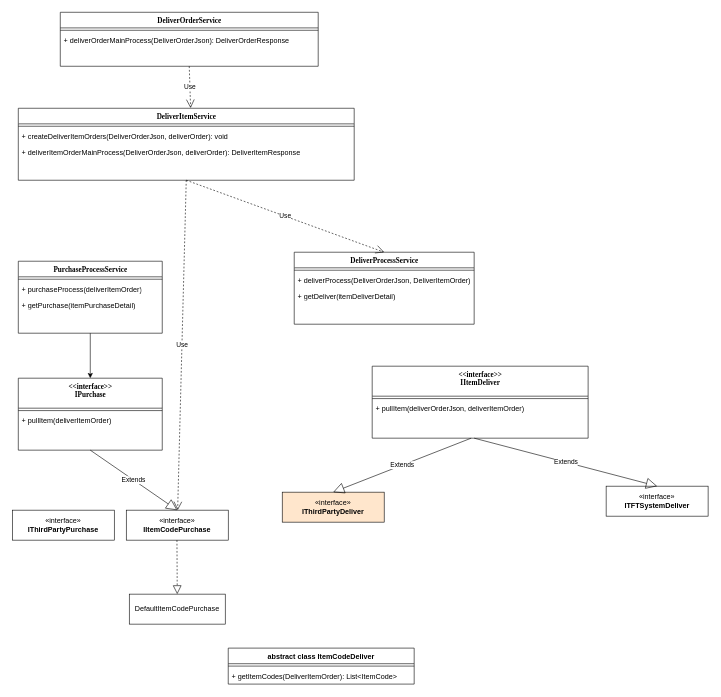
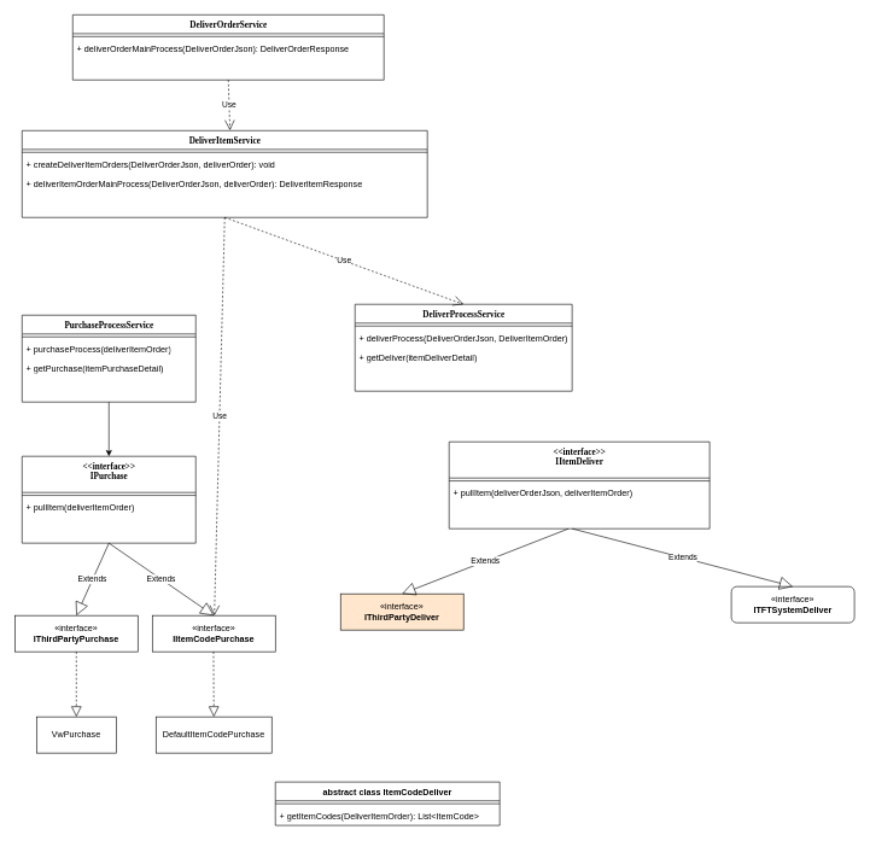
  <mxCell id="0" />
  <mxCell id="1" parent="0" />
  <mxCell id="2" value="DeliverOrderService&lt;br&gt;" style="swimlane;html=1;fontStyle=1;align=center;verticalAlign=top;childLayout=stackLayout;horizontal=1;startSize=26;horizontalStack=0;resizeParent=1;resizeLast=0;collapsible=1;marginBottom=0;swimlaneFillColor=#ffffff;rounded=0;shadow=0;comic=0;labelBackgroundColor=none;strokeWidth=1;fillColor=none;fontFamily=Verdana;fontSize=12" parent="1" vertex="1"><mxGeometry x="100" y="20" width="430" height="90" as="geometry" /></mxCell>
  <mxCell id="3" value="" style="line;html=1;strokeWidth=1;fillColor=none;align=left;verticalAlign=middle;spacingTop=-1;spacingLeft=3;spacingRight=3;rotatable=0;labelPosition=right;points=[];portConstraint=eastwest;" parent="2" vertex="1"><mxGeometry y="26" width="430" height="8" as="geometry" /></mxCell>
  <mxCell id="4" value="+ deliverOrderMainProcess(DeliverOrderJson): DeliverOrderResponse" style="text;html=1;strokeColor=none;fillColor=none;align=left;verticalAlign=top;spacingLeft=4;spacingRight=4;whiteSpace=wrap;overflow=hidden;rotatable=0;points=[[0,0.5],[1,0.5]];portConstraint=eastwest;" parent="2" vertex="1"><mxGeometry y="34" width="430" height="26" as="geometry" /></mxCell>
  <mxCell id="5" value="DeliverItemService" style="swimlane;html=1;fontStyle=1;align=center;verticalAlign=top;childLayout=stackLayout;horizontal=1;startSize=26;horizontalStack=0;resizeParent=1;resizeLast=0;collapsible=1;marginBottom=0;swimlaneFillColor=#ffffff;rounded=0;shadow=0;comic=0;labelBackgroundColor=none;strokeWidth=1;fillColor=none;fontFamily=Verdana;fontSize=12" parent="1" vertex="1"><mxGeometry x="30" y="180" width="560" height="120" as="geometry" /></mxCell>
  <mxCell id="6" value="" style="line;html=1;strokeWidth=1;fillColor=none;align=left;verticalAlign=middle;spacingTop=-1;spacingLeft=3;spacingRight=3;rotatable=0;labelPosition=right;points=[];portConstraint=eastwest;" parent="5" vertex="1"><mxGeometry y="26" width="560" height="8" as="geometry" /></mxCell>
  <mxCell id="7" value="+ createDeliverItemOrders(DeliverOrderJson, deliverOrder): void" style="text;html=1;strokeColor=none;fillColor=none;align=left;verticalAlign=top;spacingLeft=4;spacingRight=4;whiteSpace=wrap;overflow=hidden;rotatable=0;points=[[0,0.5],[1,0.5]];portConstraint=eastwest;" parent="5" vertex="1"><mxGeometry y="34" width="560" height="26" as="geometry" /></mxCell>
  <mxCell id="8" value="+ deliverItemOrderMainProcess(DeliverOrderJson, deliverOrder): DeliverItemResponse" style="text;html=1;strokeColor=none;fillColor=none;align=left;verticalAlign=top;spacingLeft=4;spacingRight=4;whiteSpace=wrap;overflow=hidden;rotatable=0;points=[[0,0.5],[1,0.5]];portConstraint=eastwest;" parent="5" vertex="1"><mxGeometry y="60" width="560" height="26" as="geometry" /></mxCell>
  <mxCell id="9" value="Use" style="endArrow=open;endSize=12;dashed=1;html=1;rounded=0;entryX=0.513;entryY=-0.004;entryDx=0;entryDy=0;entryPerimeter=0;exitX=0.5;exitY=1;exitDx=0;exitDy=0;" parent="1" source="2" target="5" edge="1"><mxGeometry width="160" relative="1" as="geometry"><mxPoint x="650" y="450" as="sourcePoint" /><mxPoint x="760" y="490" as="targetPoint" /></mxGeometry></mxCell>
  <mxCell id="10" value="DeliverProcessService" style="swimlane;html=1;fontStyle=1;align=center;verticalAlign=top;childLayout=stackLayout;horizontal=1;startSize=26;horizontalStack=0;resizeParent=1;resizeLast=0;collapsible=1;marginBottom=0;swimlaneFillColor=#ffffff;rounded=0;shadow=0;comic=0;labelBackgroundColor=none;strokeWidth=1;fillColor=none;fontFamily=Verdana;fontSize=12" parent="1" vertex="1"><mxGeometry x="490" y="420" width="300" height="120" as="geometry" /></mxCell>
  <mxCell id="11" value="" style="line;html=1;strokeWidth=1;fillColor=none;align=left;verticalAlign=middle;spacingTop=-1;spacingLeft=3;spacingRight=3;rotatable=0;labelPosition=right;points=[];portConstraint=eastwest;" parent="10" vertex="1"><mxGeometry y="26" width="300" height="8" as="geometry" /></mxCell>
  <mxCell id="12" value="+ deliverProcess(DeliverOrderJson, DeliverItemOrder)" style="text;html=1;strokeColor=none;fillColor=none;align=left;verticalAlign=top;spacingLeft=4;spacingRight=4;whiteSpace=wrap;overflow=hidden;rotatable=0;points=[[0,0.5],[1,0.5]];portConstraint=eastwest;" parent="10" vertex="1"><mxGeometry y="34" width="300" height="26" as="geometry" /></mxCell>
  <mxCell id="13" value="+ getDeliver(itemDeliverDetail)" style="text;html=1;strokeColor=none;fillColor=none;align=left;verticalAlign=top;spacingLeft=4;spacingRight=4;whiteSpace=wrap;overflow=hidden;rotatable=0;points=[[0,0.5],[1,0.5]];portConstraint=eastwest;" parent="10" vertex="1"><mxGeometry y="60" width="300" height="26" as="geometry" /></mxCell>
  <mxCell id="14" value="PurchaseProcessService" style="swimlane;html=1;fontStyle=1;align=center;verticalAlign=top;childLayout=stackLayout;horizontal=1;startSize=26;horizontalStack=0;resizeParent=1;resizeLast=0;collapsible=1;marginBottom=0;swimlaneFillColor=#ffffff;rounded=0;shadow=0;comic=0;labelBackgroundColor=none;strokeWidth=1;fillColor=none;fontFamily=Verdana;fontSize=12" parent="1" vertex="1"><mxGeometry x="30" y="435" width="240" height="120" as="geometry" /></mxCell>
  <mxCell id="15" value="" style="line;html=1;strokeWidth=1;fillColor=none;align=left;verticalAlign=middle;spacingTop=-1;spacingLeft=3;spacingRight=3;rotatable=0;labelPosition=right;points=[];portConstraint=eastwest;" parent="14" vertex="1"><mxGeometry y="26" width="240" height="8" as="geometry" /></mxCell>
  <mxCell id="16" value="+ purchaseProcess(deliverItemOrder)" style="text;html=1;strokeColor=none;fillColor=none;align=left;verticalAlign=top;spacingLeft=4;spacingRight=4;whiteSpace=wrap;overflow=hidden;rotatable=0;points=[[0,0.5],[1,0.5]];portConstraint=eastwest;" parent="14" vertex="1"><mxGeometry y="34" width="240" height="26" as="geometry" /></mxCell>
  <mxCell id="17" value="+ getPurchase(itemPurchaseDetail)" style="text;html=1;strokeColor=none;fillColor=none;align=left;verticalAlign=top;spacingLeft=4;spacingRight=4;whiteSpace=wrap;overflow=hidden;rotatable=0;points=[[0,0.5],[1,0.5]];portConstraint=eastwest;" parent="14" vertex="1"><mxGeometry y="60" width="240" height="26" as="geometry" /></mxCell>
  <mxCell id="18" value="Use" style="endArrow=open;endSize=12;dashed=1;html=1;rounded=0;exitX=0.5;exitY=1;exitDx=0;exitDy=0;entryX=0.5;entryY=0;entryDx=0;entryDy=0;" parent="1" source="5" target="10" edge="1"><mxGeometry width="160" relative="1" as="geometry"><mxPoint x="660" y="370" as="sourcePoint" /><mxPoint x="820" y="370" as="targetPoint" /></mxGeometry></mxCell>
  <mxCell id="19" value="Use" style="endArrow=open;endSize=12;dashed=1;html=1;rounded=0;exitX=0.5;exitY=1;exitDx=0;exitDy=0;" parent="1" source="5" target="29" edge="1"><mxGeometry width="160" relative="1" as="geometry"><mxPoint x="270" y="360" as="sourcePoint" /><mxPoint x="430" y="360" as="targetPoint" /></mxGeometry></mxCell>
  <mxCell id="20" value="&amp;lt;&amp;lt;interface&amp;gt;&amp;gt;&lt;br&gt;IPurchase" style="swimlane;html=1;fontStyle=1;align=center;verticalAlign=top;childLayout=stackLayout;horizontal=1;startSize=50;horizontalStack=0;resizeParent=1;resizeLast=0;collapsible=1;marginBottom=0;swimlaneFillColor=#ffffff;rounded=0;shadow=0;comic=0;labelBackgroundColor=none;strokeWidth=1;fillColor=none;fontFamily=Verdana;fontSize=12" vertex="1" parent="1"><mxGeometry x="30" y="630" width="240" height="120" as="geometry" /></mxCell>
  <mxCell id="21" value="" style="line;html=1;strokeWidth=1;fillColor=none;align=left;verticalAlign=middle;spacingTop=-1;spacingLeft=3;spacingRight=3;rotatable=0;labelPosition=right;points=[];portConstraint=eastwest;" vertex="1" parent="20"><mxGeometry y="50" width="240" height="8" as="geometry" /></mxCell>
  <mxCell id="22" value="+ pullItem(deliverItemOrder)" style="text;html=1;strokeColor=none;fillColor=none;align=left;verticalAlign=top;spacingLeft=4;spacingRight=4;whiteSpace=wrap;overflow=hidden;rotatable=0;points=[[0,0.5],[1,0.5]];portConstraint=eastwest;" vertex="1" parent="20"><mxGeometry y="58" width="240" height="26" as="geometry" /></mxCell>
  <mxCell id="23" value="&amp;lt;&amp;lt;interface&amp;gt;&amp;gt;&lt;br&gt;IItemDeliver" style="swimlane;html=1;fontStyle=1;align=center;verticalAlign=top;childLayout=stackLayout;horizontal=1;startSize=50;horizontalStack=0;resizeParent=1;resizeLast=0;collapsible=1;marginBottom=0;swimlaneFillColor=#ffffff;rounded=0;shadow=0;comic=0;labelBackgroundColor=none;strokeWidth=1;fillColor=none;fontFamily=Verdana;fontSize=12" vertex="1" parent="1"><mxGeometry x="620" y="610" width="360" height="120" as="geometry" /></mxCell>
  <mxCell id="24" value="" style="line;html=1;strokeWidth=1;fillColor=none;align=left;verticalAlign=middle;spacingTop=-1;spacingLeft=3;spacingRight=3;rotatable=0;labelPosition=right;points=[];portConstraint=eastwest;" vertex="1" parent="23"><mxGeometry y="50" width="360" height="8" as="geometry" /></mxCell>
  <mxCell id="25" value="+ pullItem(deliverOrderJson, deliverItemOrder)" style="text;html=1;strokeColor=none;fillColor=none;align=left;verticalAlign=top;spacingLeft=4;spacingRight=4;whiteSpace=wrap;overflow=hidden;rotatable=0;points=[[0,0.5],[1,0.5]];portConstraint=eastwest;" vertex="1" parent="23"><mxGeometry y="58" width="360" height="26" as="geometry" /></mxCell>
  <mxCell id="26" value="" style="endArrow=classic;html=1;rounded=0;exitX=0.5;exitY=1;exitDx=0;exitDy=0;entryX=0.5;entryY=0;entryDx=0;entryDy=0;" edge="1" parent="1" source="14" target="20"><mxGeometry width="50" height="50" relative="1" as="geometry"><mxPoint x="260" y="590" as="sourcePoint" /><mxPoint x="310" y="540" as="targetPoint" /></mxGeometry></mxCell>
  <mxCell id="27" value="«interface»&lt;br&gt;&lt;b&gt;IThirdPartyPurchase&lt;/b&gt;" style="html=1;whiteSpace=wrap;" vertex="1" parent="1"><mxGeometry y="850" width="170" height="50" as="geometry" x="20" /></mxCell>
+ <mxCell id="28" value="Extends" style="endArrow=block;endSize=16;endFill=0;html=1;rounded=0;exitX=0.5;exitY=1;exitDx=0;exitDy=0;entryX=0.5;entryY=0;entryDx=0;entryDy=0;" edge="1" parent="1" source="20" target="27"><mxGeometry width="160" relative="1" as="geometry"><mxPoint x="170" y="770" as="sourcePoint" /><mxPoint x="330" y="770" as="targetPoint" /></mxGeometry></mxCell>
  <mxCell id="29" value="«interface»&lt;br&gt;&lt;b&gt;IItemCodePurchase&lt;/b&gt;" style="html=1;whiteSpace=wrap;" vertex="1" parent="1"><mxGeometry x="210" y="850" width="170" height="50" as="geometry" /></mxCell>
  <mxCell id="30" value="Extends" style="endArrow=block;endSize=16;endFill=0;html=1;rounded=0;entryX=0.5;entryY=0;entryDx=0;entryDy=0;" edge="1" parent="1" target="29"><mxGeometry width="160" relative="1" as="geometry"><mxPoint x="150" y="750" as="sourcePoint" /><mxPoint x="125" y="850" as="targetPoint" /></mxGeometry></mxCell>
+ <mxCell id="31" value="VwPurchase" style="html=1;whiteSpace=wrap;" vertex="1" parent="1"><mxGeometry x="50" y="990" width="110" height="50" as="geometry" /></mxCell>
+ <mxCell id="32" value="" style="endArrow=block;dashed=1;endFill=0;endSize=12;html=1;rounded=0;exitX=0.5;exitY=1;exitDx=0;exitDy=0;entryX=0.5;entryY=0;entryDx=0;entryDy=0;" edge="1" parent="1" source="27" target="31"><mxGeometry width="160" relative="1" as="geometry"><mxPoint x="110" y="930" as="sourcePoint" /><mxPoint x="270" y="930" as="targetPoint" /></mxGeometry></mxCell>
  <mxCell id="33" value="DefaultItemCodePurchase" style="html=1;whiteSpace=wrap;" vertex="1" parent="1"><mxGeometry x="215" y="990" width="160" height="50" as="geometry" /></mxCell>
  <mxCell id="34" value="" style="endArrow=block;dashed=1;endFill=0;endSize=12;html=1;rounded=0;exitX=0.5;exitY=1;exitDx=0;exitDy=0;entryX=0.5;entryY=0;entryDx=0;entryDy=0;" edge="1" parent="1" target="33"><mxGeometry width="160" relative="1" as="geometry"><mxPoint x="294.5" y="900" as="sourcePoint" /><mxPoint x="294.5" y="990" as="targetPoint" /></mxGeometry></mxCell>
  <mxCell id="35" value="«interface»&lt;br&gt;&lt;b&gt;IThirdPartyDeliver&lt;br&gt;&lt;/b&gt;" style="html=1;whiteSpace=wrap;fillColor=#ffe6cc;" vertex="1" parent="1"><mxGeometry x="470" y="820" width="170" height="50" as="geometry" /></mxCell>
- <mxCell id="36" value="«interface»&lt;br&gt;&lt;b&gt;ITFTSystemDeliver&lt;/b&gt;" style="html=1;whiteSpace=wrap;" vertex="1" parent="1"><mxGeometry x="1010" y="810" width="170" height="50" as="geometry" /></mxCell>
+ <mxCell id="36" value="«interface»&lt;br&gt;&lt;b&gt;ITFTSystemDeliver&lt;/b&gt;" style="html=1;whiteSpace=wrap;rounded=1;" vertex="1" parent="1"><mxGeometry x="1010" y="810" width="170" height="50" as="geometry" /></mxCell>
  <mxCell id="37" value="Extends" style="endArrow=block;endSize=16;endFill=0;html=1;rounded=0;exitX=0.5;exitY=1;exitDx=0;exitDy=0;entryX=0.5;entryY=0;entryDx=0;entryDy=0;" edge="1" parent="1" target="35"><mxGeometry width="160" relative="1" as="geometry"><mxPoint x="785" y="730" as="sourcePoint" /><mxPoint x="740" y="830" as="targetPoint" /></mxGeometry></mxCell>
  <mxCell id="38" value="Extends" style="endArrow=block;endSize=16;endFill=0;html=1;rounded=0;entryX=0.5;entryY=0;entryDx=0;entryDy=0;" edge="1" parent="1" target="36"><mxGeometry width="160" relative="1" as="geometry"><mxPoint x="790" y="730" as="sourcePoint" /><mxPoint x="795" y="830" as="targetPoint" /></mxGeometry></mxCell>
  <mxCell id="39" value="abstract class ItemCodeDeliver" style="swimlane;fontStyle=1;align=center;verticalAlign=top;childLayout=stackLayout;horizontal=1;startSize=26;horizontalStack=0;resizeParent=1;resizeParentMax=0;resizeLast=0;collapsible=1;marginBottom=0;whiteSpace=wrap;html=1;" vertex="1" parent="1"><mxGeometry x="380" y="1080" width="310" height="60" as="geometry" /></mxCell>
  <mxCell id="40" value="" style="line;strokeWidth=1;fillColor=none;align=left;verticalAlign=middle;spacingTop=-1;spacingLeft=3;spacingRight=3;rotatable=0;labelPosition=right;points=[];portConstraint=eastwest;strokeColor=inherit;" vertex="1" parent="39"><mxGeometry y="26" width="310" height="8" as="geometry" /></mxCell>
  <mxCell id="41" value="+ getItemCodes(DeliverItemOrder): List&amp;lt;ItemCode&amp;gt;" style="text;strokeColor=none;fillColor=none;align=left;verticalAlign=top;spacingLeft=4;spacingRight=4;overflow=hidden;rotatable=0;points=[[0,0.5],[1,0.5]];portConstraint=eastwest;whiteSpace=wrap;html=1;" vertex="1" parent="39"><mxGeometry y="34" width="310" height="26" as="geometry" /></mxCell>
